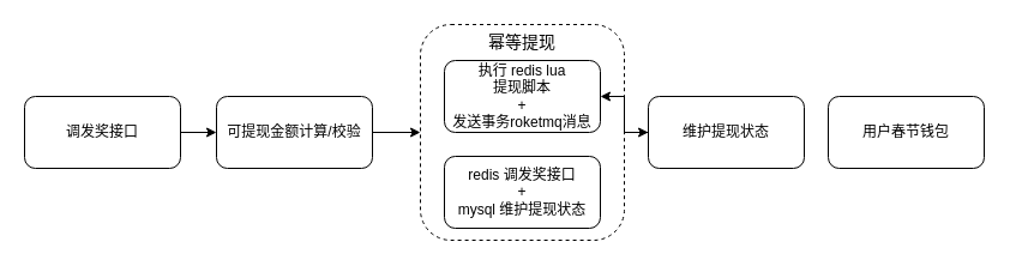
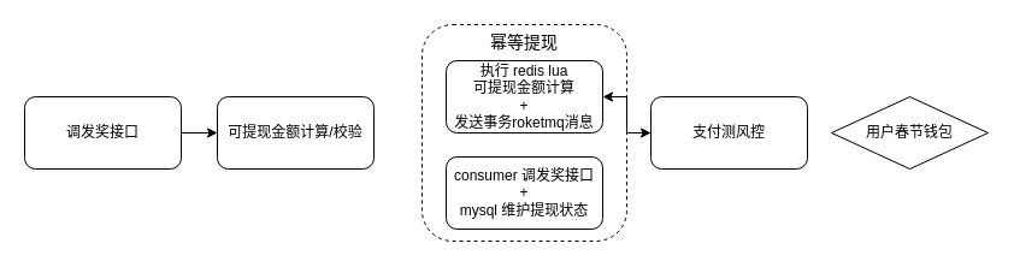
  <mxCell id="0" />
  <mxCell id="1" parent="0" />
  <mxCell id="2" style="edgeStyle=orthogonalEdgeStyle;rounded=0;orthogonalLoop=1;jettySize=auto;html=1;entryX=0;entryY=0.5;entryDx=0;entryDy=0;fontSize=14;" edge="1" parent="1" source="3" target="11"><mxGeometry relative="1" as="geometry"><mxPoint x="600" y="120" as="targetPoint" /></mxGeometry></mxCell>
  <mxCell id="3" value="幂等提现" style="rounded=1;whiteSpace=wrap;html=1;fontSize=14;dashed=1;verticalAlign=top;" vertex="1" parent="1"><mxGeometry x="350" y="20" width="170" height="180" as="geometry" /></mxCell>
  <mxCell id="4" style="edgeStyle=orthogonalEdgeStyle;rounded=0;orthogonalLoop=1;jettySize=auto;html=1;fontSize=14;entryX=0;entryY=0.5;entryDx=0;entryDy=0;" edge="1" parent="1" source="5" target="9"><mxGeometry relative="1" as="geometry"><mxPoint x="200" y="120" as="targetPoint" /></mxGeometry></mxCell>
  <mxCell id="5" value="调发奖接口" style="rounded=1;whiteSpace=wrap;html=1;" vertex="1" parent="1"><mxGeometry x="20" y="80" width="130" height="60" as="geometry" /></mxCell>
- <mxCell id="6" style="edgeStyle=orthogonalEdgeStyle;rounded=0;orthogonalLoop=1;jettySize=auto;html=1;entryX=0;entryY=0.5;entryDx=0;entryDy=0;fontSize=14;exitX=1;exitY=0.5;exitDx=0;exitDy=0;" edge="1" parent="1" source="9" target="3"><mxGeometry relative="1" as="geometry"><mxPoint x="310" y="120" as="sourcePoint" /></mxGeometry></mxCell>
- <mxCell id="7" value="执行 redis lua&lt;br&gt;提现脚本&lt;br&gt;+&lt;br&gt;发送事务roketmq消息" style="rounded=1;whiteSpace=wrap;html=1;" vertex="1" parent="1"><mxGeometry x="370" y="50" width="130" height="60" as="geometry" /></mxCell>
- <mxCell id="8" value="redis 调发奖接口&lt;br&gt;+&lt;br&gt;mysql 维护提现状态" style="rounded=1;whiteSpace=wrap;html=1;" vertex="1" parent="1"><mxGeometry x="370" y="130" width="130" height="60" as="geometry" /></mxCell>
+ <mxCell id="7" value="执行 redis lua&lt;br&gt;可提现金额计算&lt;br&gt;+&lt;br&gt;发送事务roketmq消息" style="rounded=1;whiteSpace=wrap;html=1;" vertex="1" parent="1"><mxGeometry x="370" y="50" width="130" height="60" as="geometry" /></mxCell>
+ <mxCell id="8" value="consumer 调发奖接口&lt;br&gt;+&lt;br&gt;mysql 维护提现状态" style="rounded=1;whiteSpace=wrap;html=1;" vertex="1" parent="1"><mxGeometry x="370" y="130" width="130" height="60" as="geometry" /></mxCell>
  <mxCell id="9" value="可提现金额计算/校验" style="rounded=1;whiteSpace=wrap;html=1;" vertex="1" parent="1"><mxGeometry x="180" y="80" width="130" height="60" as="geometry" /></mxCell>
  <mxCell id="10" style="edgeStyle=orthogonalEdgeStyle;rounded=0;orthogonalLoop=1;jettySize=auto;html=1;fontSize=14;" edge="1" parent="1" source="11" target="7"><mxGeometry relative="1" as="geometry" /></mxCell>
- <mxCell id="11" value="维护提现状态" style="rounded=1;whiteSpace=wrap;html=1;" vertex="1" parent="1"><mxGeometry x="540" y="80" width="130" height="60" as="geometry" /></mxCell>
- <mxCell id="12" value="用户春节钱包" style="rounded=1;whiteSpace=wrap;html=1;" vertex="1" parent="1"><mxGeometry x="690" y="80" width="130" height="60" as="geometry" /></mxCell>
+ <mxCell id="11" value="支付测风控" style="rounded=1;whiteSpace=wrap;html=1;" vertex="1" parent="1"><mxGeometry x="540" y="80" width="130" height="60" as="geometry" /></mxCell>
+ <mxCell id="12" value="用户春节钱包" style="rhombus;whiteSpace=wrap;html=1;" vertex="1" parent="1"><mxGeometry x="690" y="80" width="130" height="60" as="geometry" /></mxCell>
